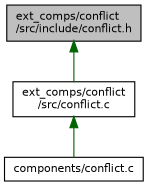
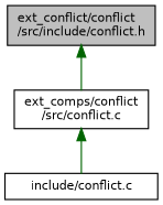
  digraph {
    node [color=black fillcolor=white fontname=Helvetica fontsize=10 shape=record style=filled]
    edge [color=darkgreen dir=back fontname=Helvetica fontsize=10 labelfontname=Helvetica labelfontsize=10 style=solid]
-   n1 [fillcolor=grey75 fontcolor=black height=0.2 label="ext_comps/conflict\l/src/include/conflict.h" width=0.4]
+   n1 [fillcolor=grey75 fontcolor=black height=0.2 label="ext_conflict/conflict\l/src/include/conflict.h" width=0.4]
    n2 [height=0.2 label="ext_comps/conflict\l/src/conflict.c" width=0.4]
-   n3 [height=0.2 label="components/conflict.c" width=0.4]
+   n3 [height=0.2 label="include/conflict.c" width=0.4]
    n1 -> n2
    n2 -> n3
  }
